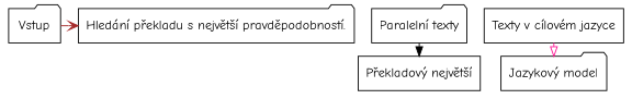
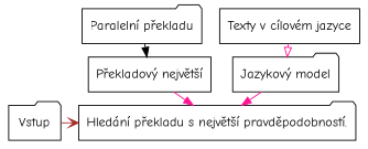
  digraph {
    fontname="Comic Neue"
    ranksep=0.2
    node [fontname="Comic Neue" shape=folder]
    edge [arrowhead=normal color=deeppink fontname="Comic Neue"]
    n1 [label=Vstup]
    n2 [label="Hledání překladu s největší pravděpodobností."]
-   n3 [label="Paralelní texty"]
+   n3 [label="Paralelní překladu"]
    n4 [label="Překladový největší" shape=box]
    n5 [label="Texty v cílovém jazyce" shape=box]
    n6 [label="Jazykový model"]
    subgraph sub_1 {
      rank=same
      n1
      n2
    }
    n1 -> n2 [arrowhead=vee color=brown]
    n3 -> n4 [color=black]
+   n4 -> n2
    n5 -> n6 [arrowhead=onormal]
+   n6 -> n2
  }
